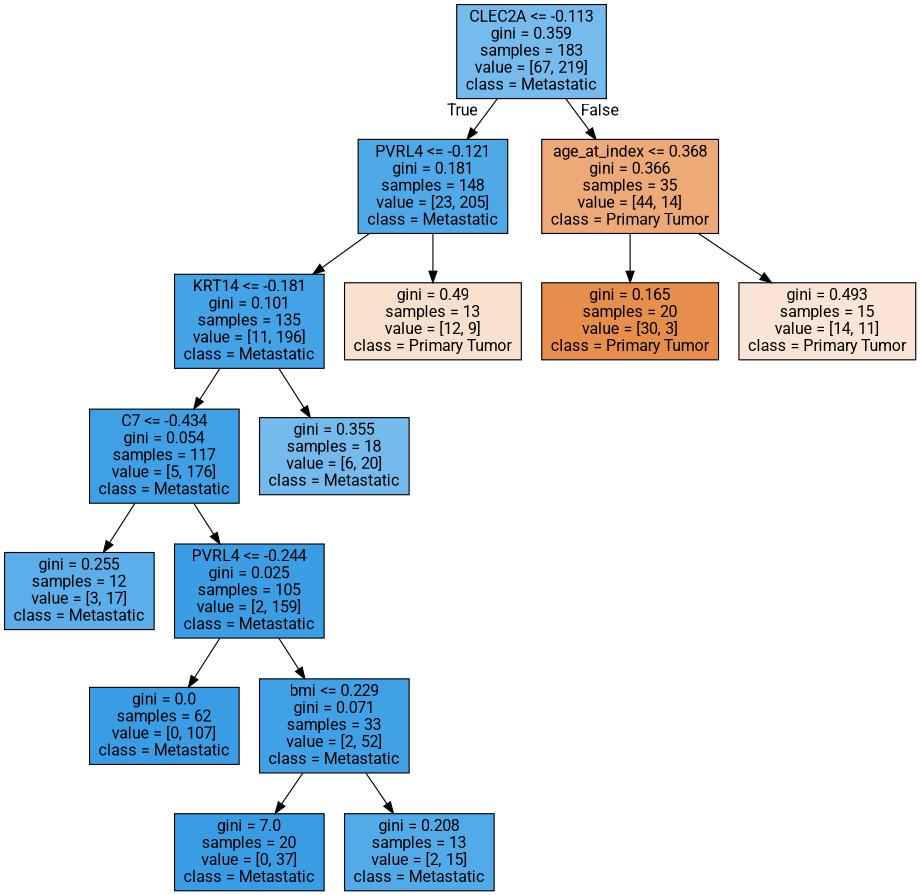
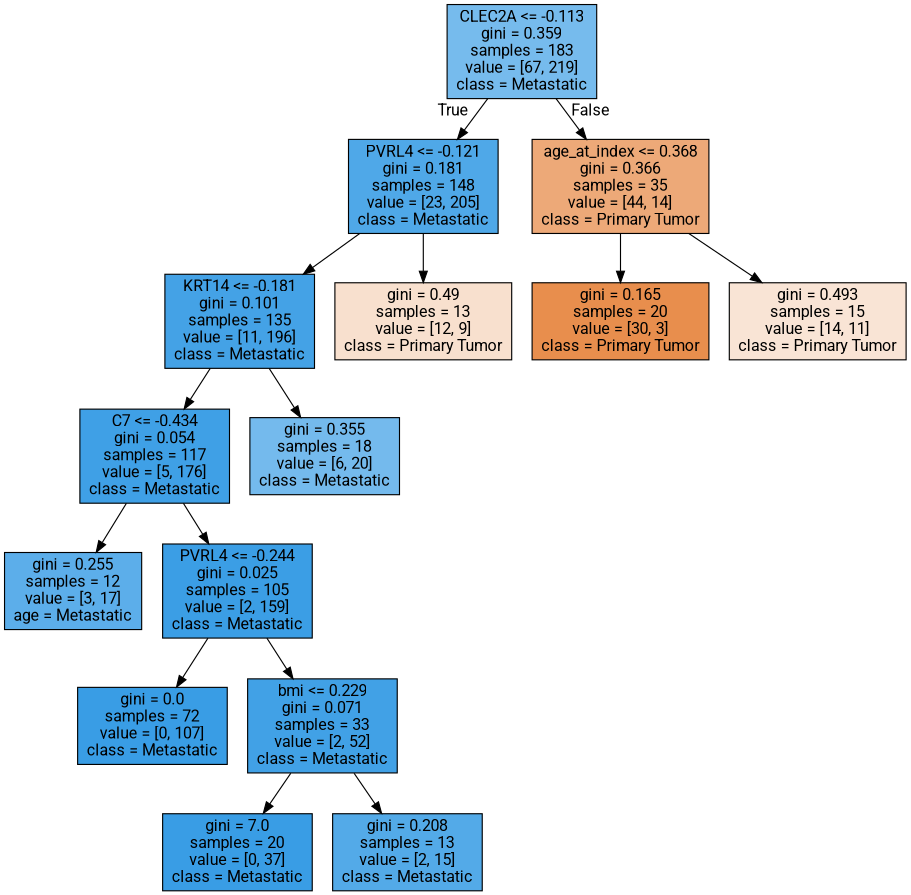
  digraph {
    fontname=Roboto
    node [color=black fillcolor="#399de5" fontname=Roboto shape=box style=filled]
    edge [fontname=Roboto]
    n1 [fillcolor="#76bbed" label="CLEC2A <= -0.113\ngini = 0.359\nsamples = 183\nvalue = [67, 219]\nclass = Metastatic"]
    n2 [fillcolor="#4fa8e8" label="PVRL4 <= -0.121\ngini = 0.181\nsamples = 148\nvalue = [23, 205]\nclass = Metastatic"]
    n3 [fillcolor="#eda978" label="age_at_index <= 0.368\ngini = 0.366\nsamples = 35\nvalue = [44, 14]\nclass = Primary Tumor"]
    n4 [fillcolor="#44a2e6" label="KRT14 <= -0.181\ngini = 0.101\nsamples = 135\nvalue = [11, 196]\nclass = Metastatic"]
    n5 [fillcolor="#f8e0ce" label="gini = 0.49\nsamples = 13\nvalue = [12, 9]\nclass = Primary Tumor"]
    n6 [fillcolor="#e88e4d" label="gini = 0.165\nsamples = 20\nvalue = [30, 3]\nclass = Primary Tumor"]
    n7 [fillcolor="#f9e4d5" label="gini = 0.493\nsamples = 15\nvalue = [14, 11]\nclass = Primary Tumor"]
    n8 [fillcolor="#3fa0e6" label="C7 <= -0.434\ngini = 0.054\nsamples = 117\nvalue = [5, 176]\nclass = Metastatic"]
    n9 [fillcolor="#74baed" label="gini = 0.355\nsamples = 18\nvalue = [6, 20]\nclass = Metastatic"]
-   n10 [fillcolor="#5caeea" label="gini = 0.255\nsamples = 12\nvalue = [3, 17]\nclass = Metastatic"]
+   n10 [fillcolor="#5caeea" label="gini = 0.255\nsamples = 12\nvalue = [3, 17]\nage = Metastatic"]
    n11 [fillcolor="#3b9ee5" label="PVRL4 <= -0.244\ngini = 0.025\nsamples = 105\nvalue = [2, 159]\nclass = Metastatic"]
-   n12 [label="gini = 0.0\nsamples = 62\nvalue = [0, 107]\nclass = Metastatic"]
+   n12 [label="gini = 0.0\nsamples = 72\nvalue = [0, 107]\nclass = Metastatic"]
    n13 [fillcolor="#41a1e6" label="bmi <= 0.229\ngini = 0.071\nsamples = 33\nvalue = [2, 52]\nclass = Metastatic"]
    n14 [label="gini = 7.0\nsamples = 20\nvalue = [0, 37]\nclass = Metastatic"]
    n15 [fillcolor="#53aae8" label="gini = 0.208\nsamples = 13\nvalue = [2, 15]\nclass = Metastatic"]
    n1 -> n2 [headlabel=True labelangle=45 labeldistance=2.5]
    n1 -> n3 [headlabel=False labelangle=-45 labeldistance=2.5]
    n2 -> n4
    n2 -> n5
    n3 -> n6
    n3 -> n7
    n4 -> n8
    n4 -> n9
    n8 -> n10
    n8 -> n11
    n11 -> n12
    n11 -> n13
    n13 -> n14
    n13 -> n15
  }
